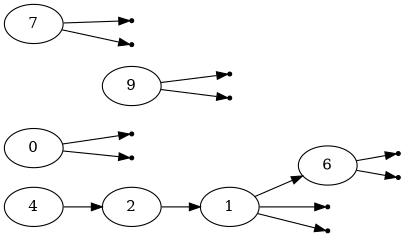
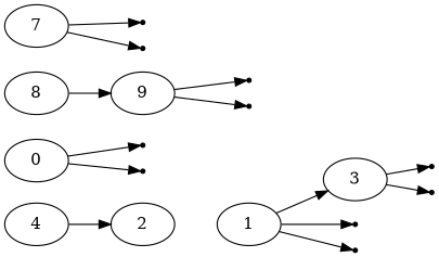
  digraph {
    fontname="DejaVu Serif"
    rankdir=LR
    node [fontname="DejaVu Serif" shape=point]
    edge [fontname="DejaVu Serif"]
    4 [shape=""]
    2 [shape=""]
    1 [shape=""]
-   3 [label=6 shape=""]
+   3 [shape=""]
    null0
    null1
    null2
    null3
    n9 [label=0 shape=""]
    null4
    null5
+   8 [shape=""]
    9 [shape=""]
    7 [shape=""]
    null6
    null7
    null8
    null9
    4 -> 2
-   2 -> 1
    1 -> 3
    1 -> null0
    1 -> null1
    3 -> null2
    3 -> null3
    n9 -> null4
    n9 -> null5
+   8 -> 9
    9 -> null8
    9 -> null9
    7 -> null6
    7 -> null7
  }
